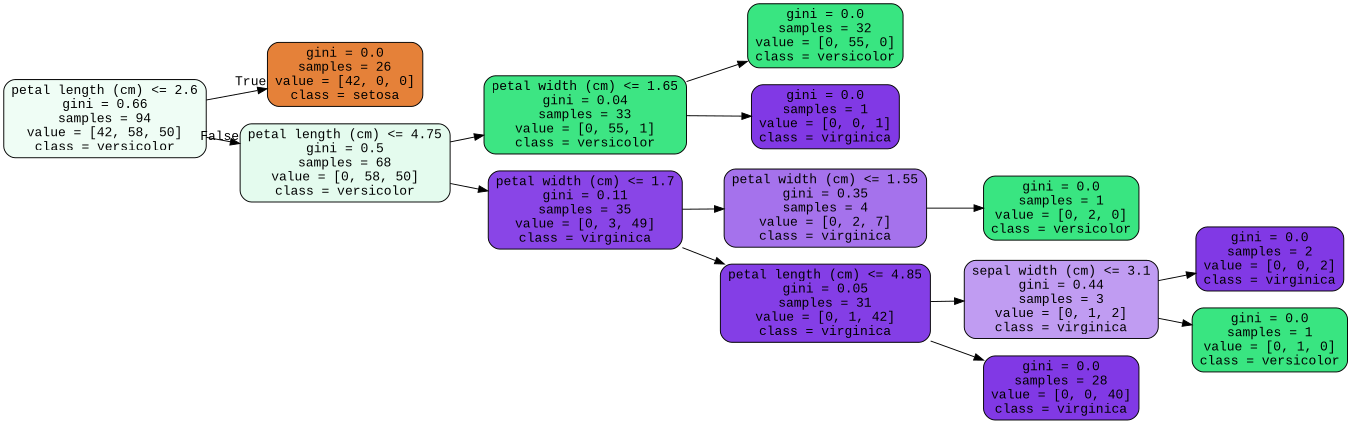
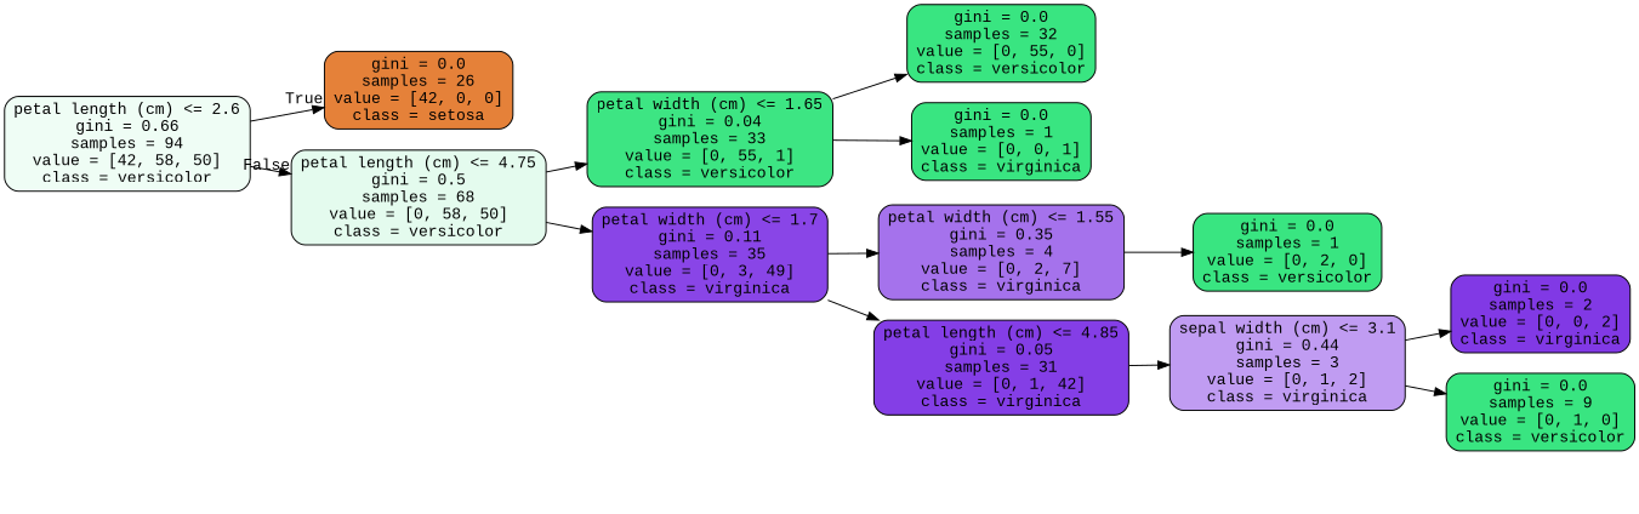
  digraph {
    fontname="Liberation Mono"
    rankdir=LR
    node [color=black fillcolor="#39e581" fontname="Liberation Mono" shape=box style="filled, rounded"]
    edge [fontname="Liberation Mono"]
    n1 [fillcolor="#effdf5" label="petal length (cm) <= 2.6\ngini = 0.66\nsamples = 94\nvalue = [42, 58, 50]\nclass = versicolor"]
    n2 [fillcolor="#e58139" label="gini = 0.0\nsamples = 26\nvalue = [42, 0, 0]\nclass = setosa"]
    n3 [fillcolor="#e4fbee" label="petal length (cm) <= 4.75\ngini = 0.5\nsamples = 68\nvalue = [0, 58, 50]\nclass = versicolor"]
    n4 [fillcolor="#3de583" label="petal width (cm) <= 1.65\ngini = 0.04\nsamples = 33\nvalue = [0, 55, 1]\nclass = versicolor"]
    n5 [fillcolor="#8945e7" label="petal width (cm) <= 1.7\ngini = 0.11\nsamples = 35\nvalue = [0, 3, 49]\nclass = virginica"]
    n6 [label="gini = 0.0\nsamples = 32\nvalue = [0, 55, 0]\nclass = versicolor"]
-   n7 [fillcolor="#8139e5" label="gini = 0.0\nsamples = 1\nvalue = [0, 0, 1]\nclass = virginica"]
+   n7 [label="gini = 0.0\nsamples = 1\nvalue = [0, 0, 1]\nclass = virginica"]
    n8 [fillcolor="#a572ec" label="petal width (cm) <= 1.55\ngini = 0.35\nsamples = 4\nvalue = [0, 2, 7]\nclass = virginica"]
    n9 [fillcolor="#843ee6" label="petal length (cm) <= 4.85\ngini = 0.05\nsamples = 31\nvalue = [0, 1, 42]\nclass = virginica"]
    n10 [label="gini = 0.0\nsamples = 1\nvalue = [0, 2, 0]\nclass = versicolor"]
    n11 [fillcolor="#c09cf2" label="sepal width (cm) <= 3.1\ngini = 0.44\nsamples = 3\nvalue = [0, 1, 2]\nclass = virginica"]
-   n12 [fillcolor="#8139e5" label="gini = 0.0\nsamples = 28\nvalue = [0, 0, 40]\nclass = virginica"]
    n13 [fillcolor="#8139e5" label="gini = 0.0\nsamples = 2\nvalue = [0, 0, 2]\nclass = virginica"]
-   n14 [label="gini = 0.0\nsamples = 1\nvalue = [0, 1, 0]\nclass = versicolor"]
+   n14 [label="gini = 0.0\nsamples = 9\nvalue = [0, 1, 0]\nclass = versicolor"]
    n1 -> n2 [headlabel=True labelangle=45 labeldistance=2.5]
    n1 -> n3 [headlabel=False labelangle=-45 labeldistance=2.5]
    n3 -> n4
    n3 -> n5
    n4 -> n6
    n4 -> n7
    n5 -> n8
    n5 -> n9
    n8 -> n10
    n9 -> n11
-   n9 -> n12
    n11 -> n13
    n11 -> n14
  }
